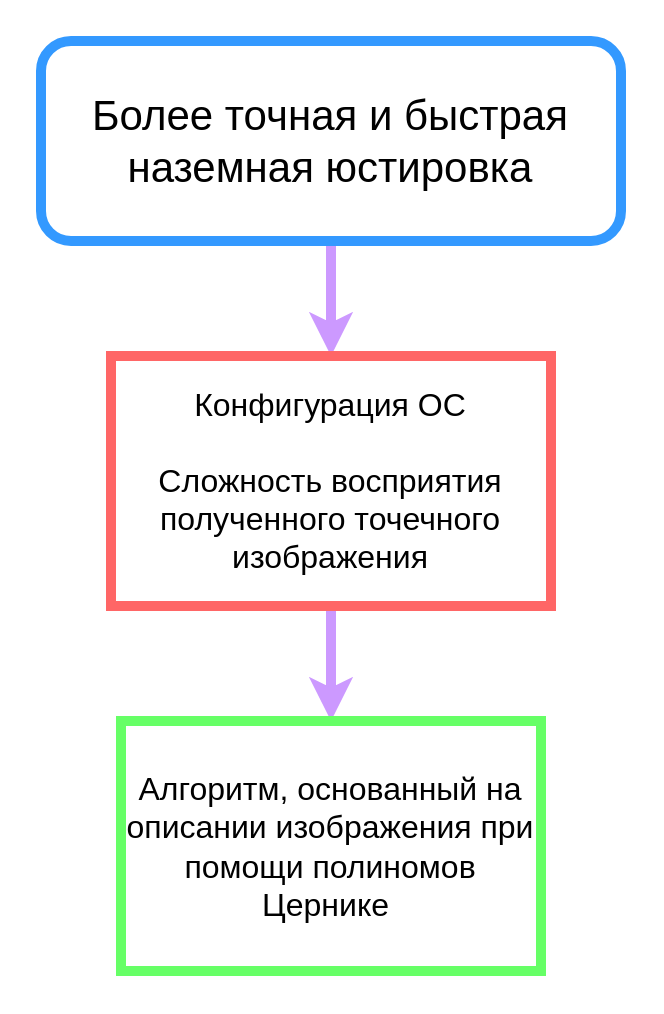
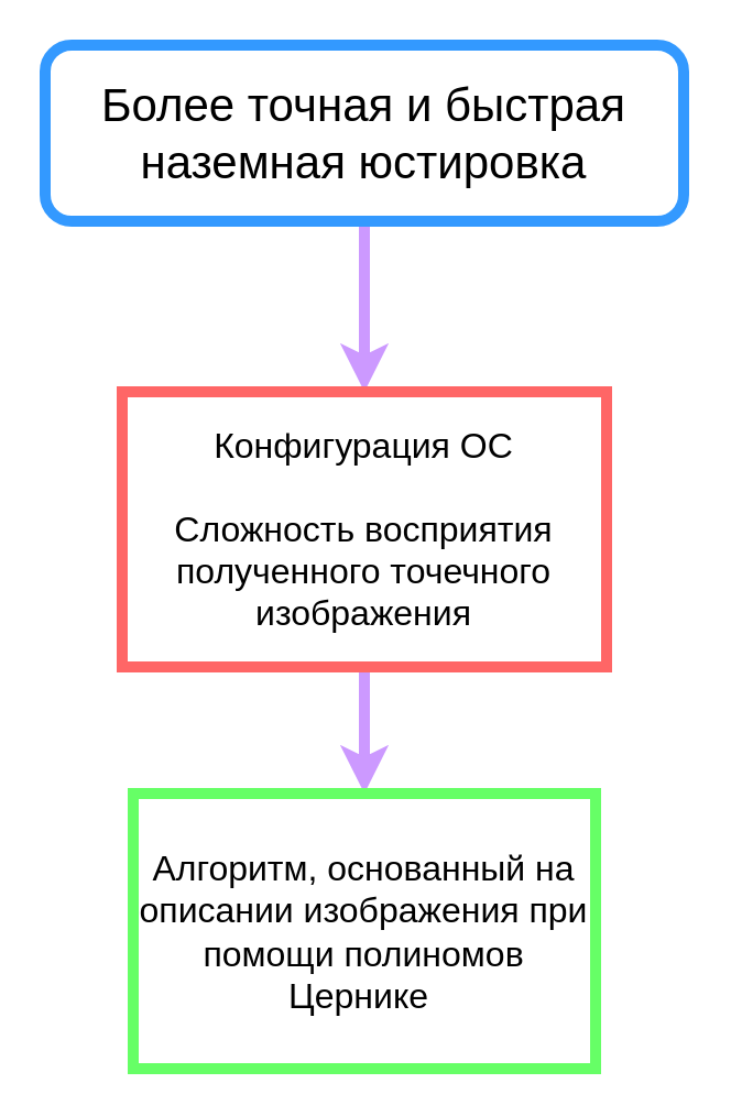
  <mxCell id="0" />
  <mxCell id="1" parent="0" />
  <mxCell id="2" value="" style="edgeStyle=orthogonalEdgeStyle;rounded=0;orthogonalLoop=1;jettySize=auto;html=1;strokeColor=#CC99FF;strokeWidth=5;" edge="1" parent="1" source="3" target="5"><mxGeometry relative="1" as="geometry" /></mxCell>
- <mxCell id="3" value="&lt;font style=&quot;font-size: 21px&quot;&gt;Более точная и быстрая &lt;br&gt;наземная юстировка&lt;/font&gt;" style="rounded=1;whiteSpace=wrap;html=1;strokeWidth=5;strokeColor=#3399FF;" vertex="1" parent="1"><mxGeometry x="20" y="20" width="290" height="100" as="geometry" /></mxCell>
+ <mxCell id="3" value="&lt;font style=&quot;font-size: 21px&quot;&gt;Более точная и быстрая &lt;br&gt;наземная юстировка&lt;/font&gt;" style="rounded=1;whiteSpace=wrap;html=1;strokeWidth=5;strokeColor=#3399FF;" vertex="1" parent="1"><mxGeometry x="20" y="20" width="290" height="80" as="geometry" /></mxCell>
  <mxCell id="4" value="" style="edgeStyle=orthogonalEdgeStyle;rounded=0;orthogonalLoop=1;jettySize=auto;html=1;strokeColor=#CC99FF;strokeWidth=5;" edge="1" parent="1" source="5" target="6"><mxGeometry relative="1" as="geometry" /></mxCell>
  <mxCell id="5" value="&lt;font style=&quot;font-size: 16px&quot;&gt;Конфигурация ОС&lt;br&gt;&lt;br&gt;Сложность восприятия полученного точечного изображения&lt;/font&gt;" style="rounded=0;whiteSpace=wrap;html=1;strokeColor=#FF6666;strokeWidth=5;" vertex="1" parent="1"><mxGeometry x="55" y="177.5" width="220" height="125" as="geometry" /></mxCell>
  <mxCell id="6" value="&lt;font style=&quot;font-size: 16px&quot;&gt;Алгоритм, основанный на описании изображения при помощи полиномов Цернике&amp;nbsp;&lt;/font&gt;" style="rounded=0;whiteSpace=wrap;html=1;strokeColor=#66FF66;strokeWidth=5;" vertex="1" parent="1"><mxGeometry x="60" y="360" width="210" height="125" as="geometry" /></mxCell>
